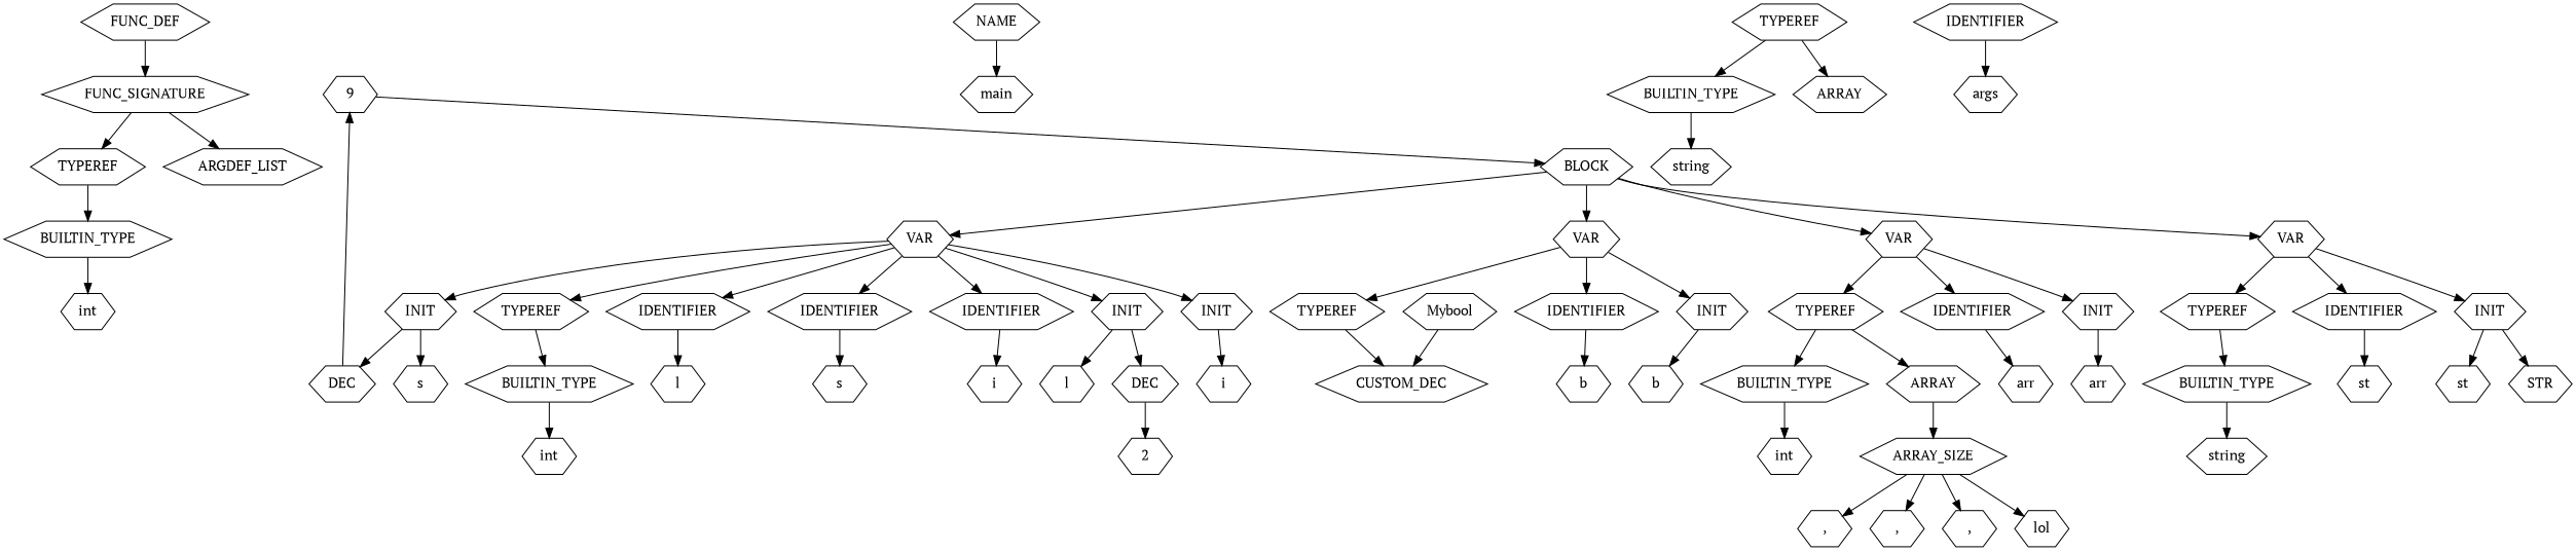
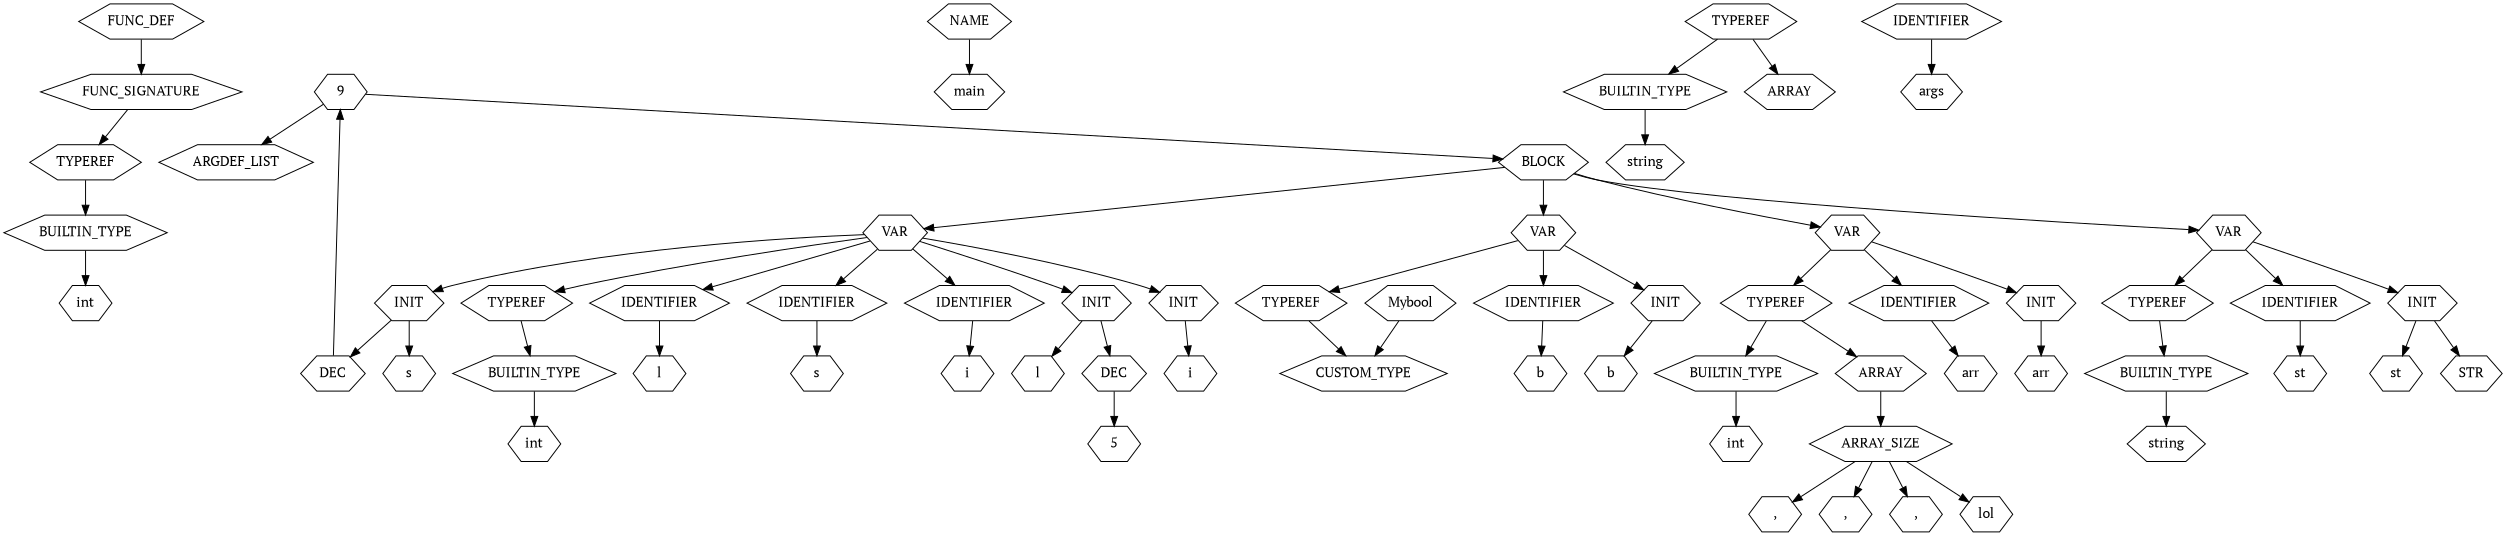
  digraph {
    fontname="PT Serif"
    node [fontname="PT Serif" shape=hexagon]
    edge [fontname="PT Serif"]
    n1 [label=FUNC_DEF]
    n2 [label=FUNC_SIGNATURE]
    n3 [label=TYPEREF]
    n4 [label=ARGDEF_LIST]
    n5 [label=BLOCK]
    n6 [label=VAR]
    n7 [label=VAR]
    n8 [label=VAR]
    n9 [label=VAR]
    n10 [label=BUILTIN_TYPE]
    n11 [label=NAME]
    n12 [label=main]
    n13 [label=int]
    n14 [label=TYPEREF]
    n15 [label=BUILTIN_TYPE]
    n16 [label=ARRAY]
    n17 [label=IDENTIFIER]
    n18 [label=args]
    n19 [label=string]
    n20 [label=TYPEREF]
    n21 [label=IDENTIFIER]
    n22 [label=IDENTIFIER]
    n23 [label=IDENTIFIER]
    n24 [label=INIT]
    n25 [label=INIT]
    n26 [label=INIT]
    n27 [label=TYPEREF]
    n28 [label=IDENTIFIER]
    n29 [label=INIT]
    n30 [label=TYPEREF]
    n31 [label=IDENTIFIER]
    n32 [label=INIT]
    n33 [label=TYPEREF]
    n34 [label=IDENTIFIER]
    n35 [label=INIT]
    n36 [label=BUILTIN_TYPE]
    n37 [label=l]
    n38 [label=s]
    n39 [label=i]
    n40 [label=l]
    n41 [label=DEC]
    n42 [label=s]
    n43 [label=DEC]
    n44 [label=i]
    n45 [label=int]
-   n46 [label=2]
+   n46 [label=5]
    n47 [label=9]
-   n48 [label=CUSTOM_DEC]
+   n48 [label=CUSTOM_TYPE]
    n49 [label=b]
    n50 [label=b]
    n51 [label=Mybool]
    n52 [label=BUILTIN_TYPE]
    n53 [label=ARRAY]
    n54 [label=arr]
    n55 [label=arr]
    n56 [label=int]
    n57 [label=ARRAY_SIZE]
    n58 [label=","]
    n59 [label=","]
    n60 [label=","]
    n61 [label=lol]
    n62 [label=BUILTIN_TYPE]
    n63 [label=st]
    n64 [label=st]
    n65 [label=STR]
    n66 [label=string]
    n1 -> n2
    n2 -> n3
-   n2 -> n4
+   n47 -> n4
    n3 -> n10
    n5 -> n6
    n5 -> n7
    n5 -> n8
    n5 -> n9
    n6 -> n20
    n6 -> n21
    n6 -> n22
    n6 -> n23
    n6 -> n24
    n6 -> n25
    n6 -> n26
    n7 -> n27
    n7 -> n28
    n7 -> n29
    n8 -> n30
    n8 -> n31
    n8 -> n32
    n9 -> n33
    n9 -> n34
    n9 -> n35
    n10 -> n13
    n11 -> n12
    n14 -> n15
    n14 -> n16
    n15 -> n19
    n17 -> n18
    n20 -> n36
    n21 -> n37
    n22 -> n38
    n23 -> n39
    n24 -> n40
    n24 -> n41
    n25 -> n42
    n25 -> n43
    n26 -> n44
    n27 -> n48
    n28 -> n49
    n29 -> n50
    n30 -> n52
    n30 -> n53
    n31 -> n54
    n32 -> n55
    n33 -> n62
    n34 -> n63
    n35 -> n64
    n35 -> n65
    n36 -> n45
    n41 -> n46
    n43 -> n47
    n47 -> n5
    n51 -> n48
    n52 -> n56
    n53 -> n57
    n57 -> n58
    n57 -> n59
    n57 -> n60
    n57 -> n61
    n62 -> n66
  }
